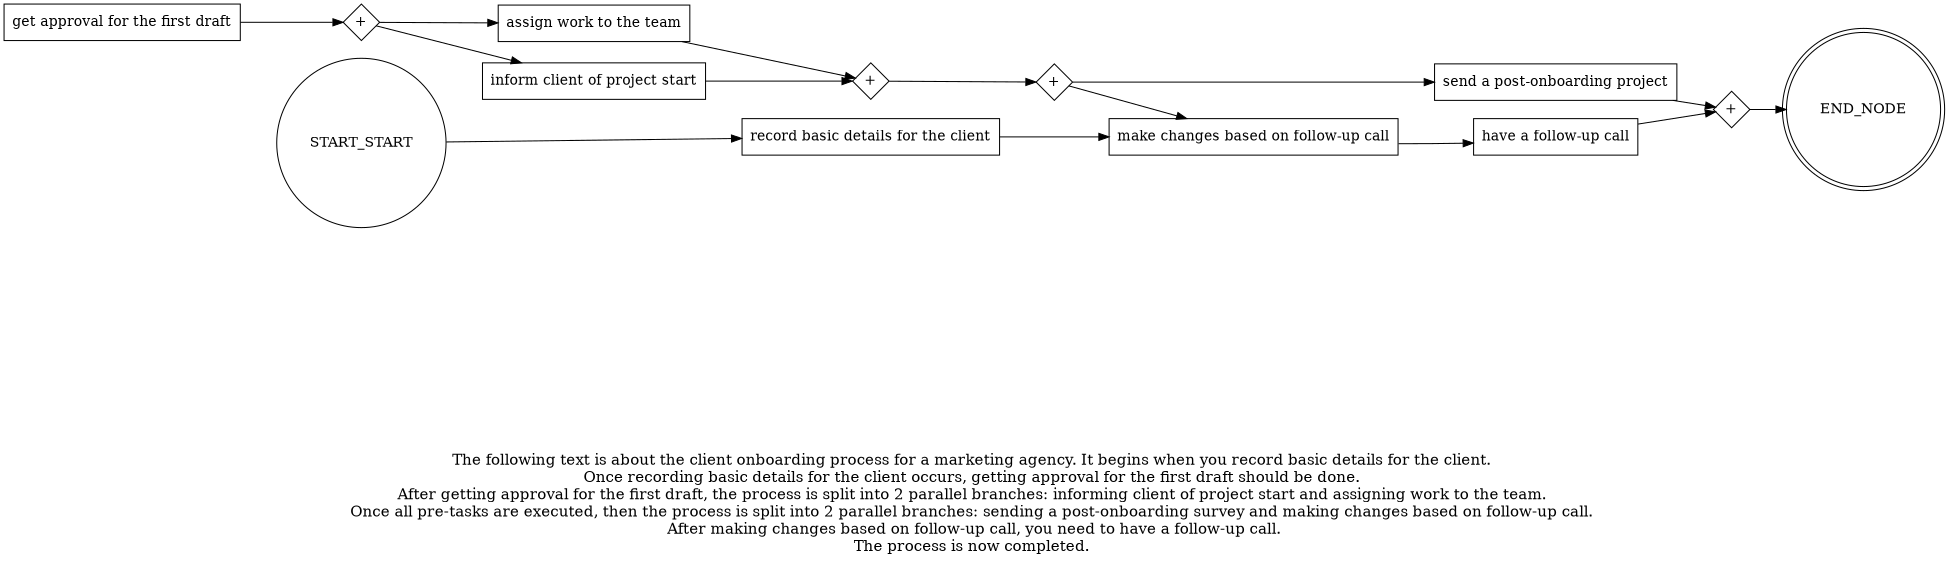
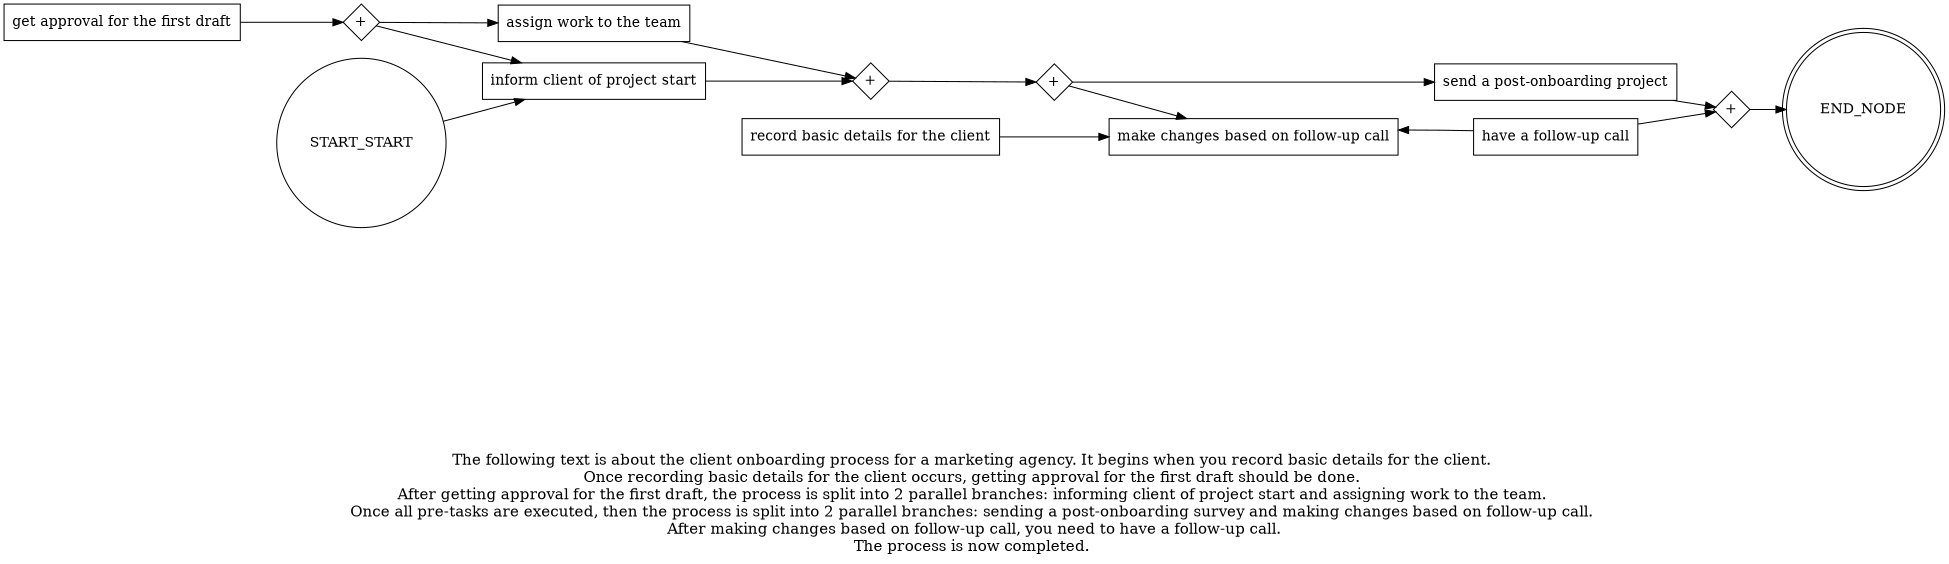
  digraph {
    fontsize=15
    label="\n\n\nThe following text is about the client onboarding process for a marketing agency. It begins when you record basic details for the client. \nOnce recording basic details for the client occurs, getting approval for the first draft should be done. \nAfter getting approval for the first draft, the process is split into 2 parallel branches: informing client of project start and assigning work to the team. \nOnce all pre-tasks are executed, then the process is split into 2 parallel branches: sending a post-onboarding survey and making changes based on follow-up call. \nAfter making changes based on follow-up call, you need to have a follow-up call.\nThe process is now completed. \n"
    rankdir=LR
    node [shape=box]
    "record basic details for the client"
    "get approval for the first draft"
    n3 [fixedsize=true label="+" shape=diamond width=0.5]
    "inform client of project start"
    "assign work to the team"
    n6 [fixedsize=true label="+" shape=diamond width=0.5]
    n7 [fixedsize=true label="+" shape=diamond width=0.5]
    n8 [label="send a post-onboarding project"]
    "make changes based on follow-up call"
    n10 [fixedsize=true label="+" shape=diamond width=0.5]
    "have a follow-up call"
    END_NODE [shape=doublecircle width=0.2]
    n13 [label=START_START shape=circle width=0.3]
    subgraph sub_1 {
      "record basic details for the client"
      "get approval for the first draft"
      n3
      "inform client of project start"
      "assign work to the team"
      n6
      n7
      n8
      "make changes based on follow-up call"
      n10
      "have a follow-up call"
    }
    "record basic details for the client" -> "make changes based on follow-up call"
    "get approval for the first draft" -> n3
    n3 -> "inform client of project start"
    n3 -> "assign work to the team"
    "inform client of project start" -> n6
    "assign work to the team" -> n6
    n6 -> n7
    n7 -> n8
    n7 -> "make changes based on follow-up call"
    n8 -> n10
-   "make changes based on follow-up call" -> "have a follow-up call"
+   "have a follow-up call" -> "make changes based on follow-up call"
    n10 -> END_NODE
    "have a follow-up call" -> n10
-   n13 -> "record basic details for the client"
+   n13 -> "inform client of project start"
  }
